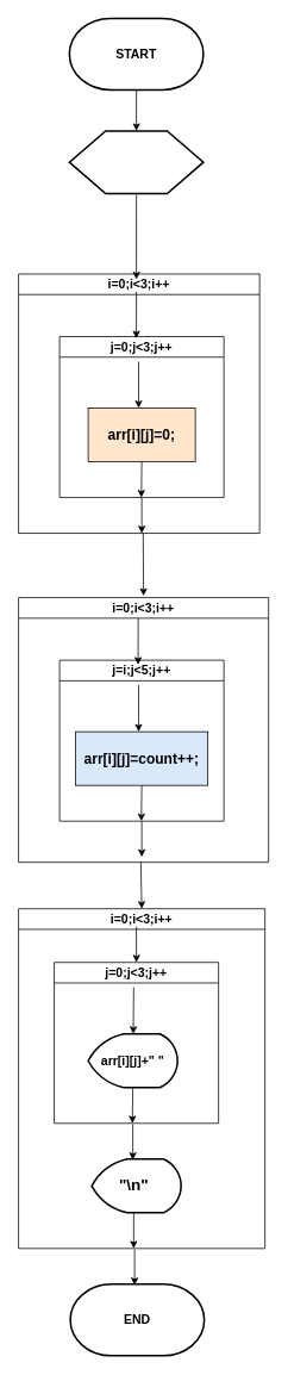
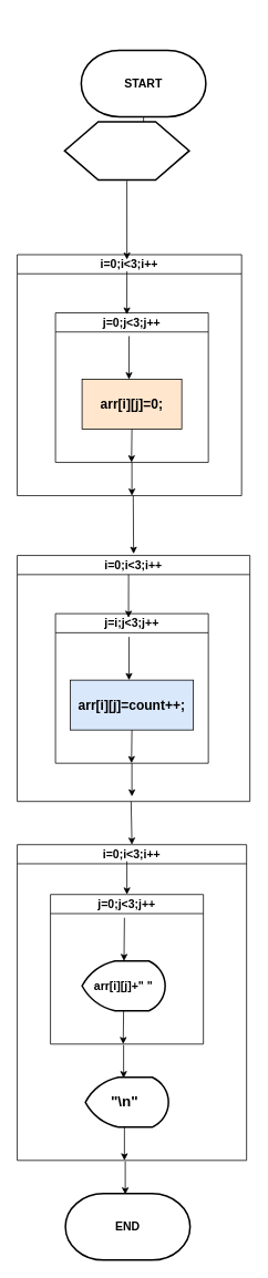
  <mxCell id="0" />
  <mxCell id="1" parent="0" />
  <mxCell id="2" value="" style="edgeStyle=orthogonalEdgeStyle;rounded=0;orthogonalLoop=1;jettySize=auto;html=1;" edge="1" parent="1" source="3" target="13"><mxGeometry relative="1" as="geometry" /></mxCell>
- <mxCell id="3" value="&lt;b&gt;&lt;font style=&quot;font-size: 14px;&quot;&gt;START&lt;/font&gt;&lt;/b&gt;" style="strokeWidth=2;html=1;shape=mxgraph.flowchart.terminator;whiteSpace=wrap;" vertex="1" parent="1"><mxGeometry x="77" y="20" width="150" height="80" as="geometry" /></mxCell>
+ <mxCell id="3" value="&lt;b&gt;&lt;font style=&quot;font-size: 14px;&quot;&gt;START&lt;/font&gt;&lt;/b&gt;" style="strokeWidth=2;html=1;shape=mxgraph.flowchart.terminator;whiteSpace=wrap;" vertex="1" parent="1"><mxGeometry x="97" y="60" width="150" height="80" as="geometry" /></mxCell>
  <mxCell id="4" value="&lt;font style=&quot;font-size: 14px;&quot;&gt;i=0;i&amp;lt;3;i++&lt;/font&gt;" style="swimlane;whiteSpace=wrap;html=1;" vertex="1" parent="1"><mxGeometry x="20" y="306" width="270" height="290" as="geometry" /></mxCell>
  <mxCell id="5" value="&lt;span style=&quot;font-size: 14px;&quot;&gt;j=0;j&amp;lt;3;j++&lt;/span&gt;" style="swimlane;whiteSpace=wrap;html=1;" vertex="1" parent="4"><mxGeometry x="46" y="70" width="184" height="180" as="geometry" /></mxCell>
  <mxCell id="6" value="&lt;b&gt;&lt;font style=&quot;font-size: 16px;&quot;&gt;arr[i][j]=0;&lt;/font&gt;&lt;/b&gt;" style="rounded=0;whiteSpace=wrap;html=1;fillColor=#ffe6cc;" vertex="1" parent="5"><mxGeometry x="32" y="80" width="120" height="60" as="geometry" /></mxCell>
  <mxCell id="7" value="" style="endArrow=classic;html=1;rounded=0;entryX=0.38;entryY=0.011;entryDx=0;entryDy=0;entryPerimeter=0;" edge="1" parent="5"><mxGeometry width="50" height="50" relative="1" as="geometry"><mxPoint x="88.5" y="28" as="sourcePoint" /><mxPoint x="88.5" y="80" as="targetPoint" /></mxGeometry></mxCell>
  <mxCell id="8" value="" style="endArrow=classic;html=1;rounded=0;entryX=0.363;entryY=0.017;entryDx=0;entryDy=0;entryPerimeter=0;" edge="1" parent="1"><mxGeometry width="50" height="50" relative="1" as="geometry"><mxPoint x="152" y="217" as="sourcePoint" /><mxPoint x="152.01" y="311.93" as="targetPoint" /></mxGeometry></mxCell>
  <mxCell id="9" value="" style="endArrow=classic;html=1;rounded=0;entryX=0.38;entryY=0.011;entryDx=0;entryDy=0;entryPerimeter=0;" edge="1" parent="1"><mxGeometry width="50" height="50" relative="1" as="geometry"><mxPoint x="152" y="326" as="sourcePoint" /><mxPoint x="151.92" y="377.98" as="targetPoint" /></mxGeometry></mxCell>
  <mxCell id="10" value="" style="endArrow=classic;html=1;rounded=0;entryX=0.38;entryY=0.011;entryDx=0;entryDy=0;entryPerimeter=0;exitX=0.5;exitY=1;exitDx=0;exitDy=0;" edge="1" parent="1" source="6"><mxGeometry width="50" height="50" relative="1" as="geometry"><mxPoint x="158" y="526" as="sourcePoint" /><mxPoint x="157.5" y="556" as="targetPoint" /></mxGeometry></mxCell>
  <mxCell id="11" value="" style="endArrow=classic;html=1;rounded=0;exitX=0.5;exitY=1;exitDx=0;exitDy=0;" edge="1" parent="1"><mxGeometry width="50" height="50" relative="1" as="geometry"><mxPoint x="158" y="556" as="sourcePoint" /><mxPoint x="158" y="596" as="targetPoint" /></mxGeometry></mxCell>
  <mxCell id="12" value="" style="group" vertex="1" connectable="0" parent="1"><mxGeometry x="77" y="146" width="150" height="70" as="geometry" /></mxCell>
  <mxCell id="13" value="" style="verticalLabelPosition=bottom;verticalAlign=top;html=1;shape=hexagon;perimeter=hexagonPerimeter2;arcSize=6;size=0.27;movable=1;resizable=1;rotatable=1;deletable=1;editable=1;locked=0;connectable=1;strokeWidth=2;" vertex="1" parent="12"><mxGeometry width="150" height="70" as="geometry" /></mxCell>
  <mxCell id="14" value="&lt;span style=&quot;font-size: 14px;&quot;&gt;i=0;i&amp;lt;3;i++&lt;/span&gt;" style="swimlane;whiteSpace=wrap;html=1;" vertex="1" parent="1"><mxGeometry x="20" y="1016" width="276" height="380" as="geometry" /></mxCell>
  <mxCell id="15" value="&lt;span style=&quot;font-size: 14px;&quot;&gt;j=0;j&amp;lt;3;j++&lt;/span&gt;" style="swimlane;whiteSpace=wrap;html=1;" vertex="1" parent="14"><mxGeometry x="40" y="60" width="184" height="180" as="geometry" /></mxCell>
  <mxCell id="16" value="" style="endArrow=classic;html=1;rounded=0;entryX=0.38;entryY=0.011;entryDx=0;entryDy=0;entryPerimeter=0;" edge="1" parent="15"><mxGeometry width="50" height="50" relative="1" as="geometry"><mxPoint x="89" y="28" as="sourcePoint" /><mxPoint x="88.5" y="80" as="targetPoint" /></mxGeometry></mxCell>
  <mxCell id="17" value="&lt;b&gt;&lt;font style=&quot;font-size: 14px;&quot;&gt;arr[i][j]+&quot; &quot;&lt;/font&gt;&lt;/b&gt;" style="strokeWidth=2;html=1;shape=mxgraph.flowchart.display;whiteSpace=wrap;" vertex="1" parent="15"><mxGeometry x="38" y="80" width="100" height="60" as="geometry" /></mxCell>
  <mxCell id="18" value="" style="endArrow=classic;html=1;rounded=0;entryX=0.38;entryY=0.011;entryDx=0;entryDy=0;entryPerimeter=0;exitX=0.5;exitY=1;exitDx=0;exitDy=0;exitPerimeter=0;" edge="1" parent="15" source="17"><mxGeometry width="50" height="50" relative="1" as="geometry"><mxPoint x="88" y="150" as="sourcePoint" /><mxPoint x="87.5" y="180" as="targetPoint" /></mxGeometry></mxCell>
  <mxCell id="19" value="" style="endArrow=classic;html=1;rounded=0;entryX=0.5;entryY=0;entryDx=0;entryDy=0;" edge="1" parent="15" target="15"><mxGeometry width="50" height="50" relative="1" as="geometry"><mxPoint x="92" y="-40" as="sourcePoint" /><mxPoint x="116" y="49" as="targetPoint" /></mxGeometry></mxCell>
  <mxCell id="20" value="&lt;font style=&quot;font-size: 18px;&quot;&gt;&lt;b&gt;&quot;\n&quot;&amp;nbsp;&lt;/b&gt;&lt;/font&gt;" style="strokeWidth=2;html=1;shape=mxgraph.flowchart.display;whiteSpace=wrap;" vertex="1" parent="14"><mxGeometry x="82" y="280" width="100" height="60" as="geometry" /></mxCell>
  <mxCell id="21" value="&lt;b&gt;&lt;font style=&quot;font-size: 14px;&quot;&gt;END&lt;/font&gt;&lt;/b&gt;" style="strokeWidth=2;html=1;shape=mxgraph.flowchart.terminator;whiteSpace=wrap;" vertex="1" parent="1"><mxGeometry x="78" y="1436" width="150" height="80" as="geometry" /></mxCell>
  <mxCell id="22" value="" style="group" vertex="1" connectable="0" parent="1"><mxGeometry x="20" y="668" width="280" height="296" as="geometry" /></mxCell>
  <mxCell id="23" value="&lt;font style=&quot;font-size: 14px;&quot;&gt;i=0;i&amp;lt;3;i++&lt;/font&gt;" style="swimlane;whiteSpace=wrap;html=1;" vertex="1" parent="22"><mxGeometry width="280" height="296" as="geometry" /></mxCell>
- <mxCell id="24" value="&lt;span style=&quot;font-size: 14px;&quot;&gt;j=i;j&amp;lt;5;j++&lt;/span&gt;" style="swimlane;whiteSpace=wrap;html=1;" vertex="1" parent="23"><mxGeometry x="46" y="70" width="184" height="180" as="geometry" /></mxCell>
+ <mxCell id="24" value="&lt;span style=&quot;font-size: 14px;&quot;&gt;j=i;j&amp;lt;3;j++&lt;/span&gt;" style="swimlane;whiteSpace=wrap;html=1;" vertex="1" parent="23"><mxGeometry x="46" y="70" width="184" height="180" as="geometry" /></mxCell>
  <mxCell id="25" value="&lt;b&gt;&lt;font style=&quot;font-size: 16px;&quot;&gt;arr[i][j]=count++;&lt;/font&gt;&lt;/b&gt;" style="rounded=0;whiteSpace=wrap;html=1;fillColor=#dae8fc;" vertex="1" parent="24"><mxGeometry x="18" y="80" width="148" height="60" as="geometry" /></mxCell>
  <mxCell id="26" value="" style="endArrow=classic;html=1;rounded=0;entryX=0.38;entryY=0.011;entryDx=0;entryDy=0;entryPerimeter=0;" edge="1" parent="24"><mxGeometry width="50" height="50" relative="1" as="geometry"><mxPoint x="88.5" y="28" as="sourcePoint" /><mxPoint x="88.5" y="80" as="targetPoint" /></mxGeometry></mxCell>
  <mxCell id="27" value="" style="endArrow=classic;html=1;rounded=0;entryX=0.38;entryY=0.011;entryDx=0;entryDy=0;entryPerimeter=0;" edge="1" parent="22"><mxGeometry width="50" height="50" relative="1" as="geometry"><mxPoint x="134" y="23" as="sourcePoint" /><mxPoint x="133.92" y="74.98" as="targetPoint" /></mxGeometry></mxCell>
  <mxCell id="28" value="" style="endArrow=classic;html=1;rounded=0;entryX=0.38;entryY=0.011;entryDx=0;entryDy=0;entryPerimeter=0;exitX=0.5;exitY=1;exitDx=0;exitDy=0;" edge="1" parent="22" source="25"><mxGeometry width="50" height="50" relative="1" as="geometry"><mxPoint x="138" y="220" as="sourcePoint" /><mxPoint x="137.5" y="250" as="targetPoint" /></mxGeometry></mxCell>
  <mxCell id="29" value="" style="endArrow=classic;html=1;rounded=0;exitX=0.5;exitY=1;exitDx=0;exitDy=0;" edge="1" parent="22"><mxGeometry width="50" height="50" relative="1" as="geometry"><mxPoint x="138" y="250" as="sourcePoint" /><mxPoint x="138" y="290" as="targetPoint" /></mxGeometry></mxCell>
  <mxCell id="30" value="" style="endArrow=classic;html=1;rounded=0;" edge="1" parent="1"><mxGeometry width="50" height="50" relative="1" as="geometry"><mxPoint x="159.58" y="596" as="sourcePoint" /><mxPoint x="160" y="666" as="targetPoint" /></mxGeometry></mxCell>
  <mxCell id="31" value="" style="endArrow=classic;html=1;rounded=0;entryX=0.5;entryY=0;entryDx=0;entryDy=0;" edge="1" parent="1"><mxGeometry width="50" height="50" relative="1" as="geometry"><mxPoint x="148" y="1257" as="sourcePoint" /><mxPoint x="148" y="1297" as="targetPoint" /></mxGeometry></mxCell>
  <mxCell id="32" value="" style="endArrow=classic;html=1;rounded=0;entryX=0.5;entryY=0;entryDx=0;entryDy=0;" edge="1" parent="1"><mxGeometry width="50" height="50" relative="1" as="geometry"><mxPoint x="149" y="1356" as="sourcePoint" /><mxPoint x="149" y="1396" as="targetPoint" /></mxGeometry></mxCell>
  <mxCell id="33" value="" style="endArrow=classic;html=1;rounded=0;entryX=0.5;entryY=0;entryDx=0;entryDy=0;" edge="1" parent="1"><mxGeometry width="50" height="50" relative="1" as="geometry"><mxPoint x="150" y="1397" as="sourcePoint" /><mxPoint x="150" y="1437" as="targetPoint" /></mxGeometry></mxCell>
  <mxCell id="34" value="" style="endArrow=classic;html=1;rounded=0;exitX=0.5;exitY=1;exitDx=0;exitDy=0;entryX=0.5;entryY=0;entryDx=0;entryDy=0;" edge="1" parent="1" target="14"><mxGeometry width="50" height="50" relative="1" as="geometry"><mxPoint x="157" y="964" as="sourcePoint" /><mxPoint x="157" y="1004" as="targetPoint" /></mxGeometry></mxCell>
  <mxCell id="35" style="edgeStyle=orthogonalEdgeStyle;rounded=0;orthogonalLoop=1;jettySize=auto;html=1;entryX=0.5;entryY=0;entryDx=0;entryDy=0;" edge="1" parent="1"><mxGeometry relative="1" as="geometry"><mxPoint x="246" y="1006" as="sourcePoint" /><mxPoint x="246" y="1006" as="targetPoint" /></mxGeometry></mxCell>
